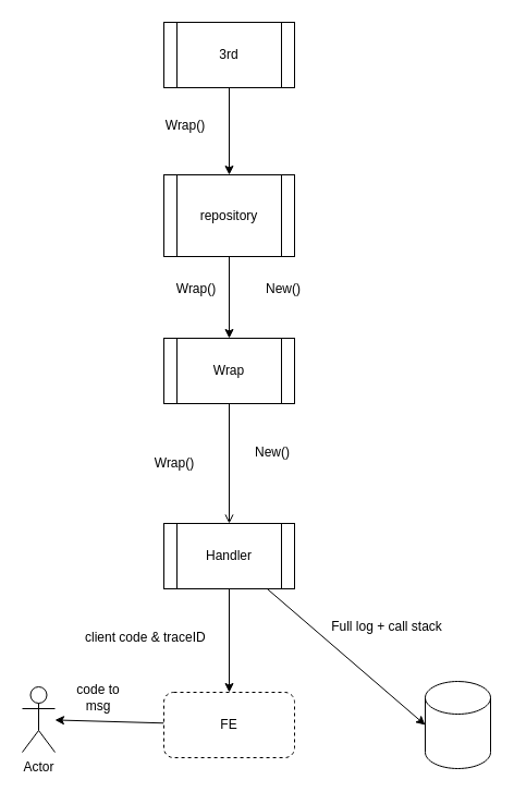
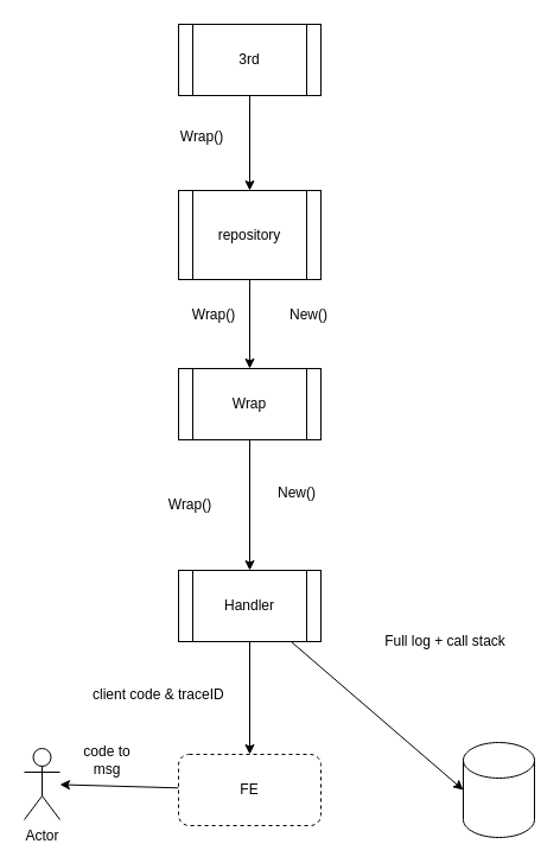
  <mxCell id="0" />
  <mxCell id="1" parent="0" />
  <mxCell id="2" style="edgeStyle=none;html=1;" edge="1" parent="1" source="3" target="11"><mxGeometry relative="1" as="geometry" /></mxCell>
  <mxCell id="3" value="Handler" style="shape=process;whiteSpace=wrap;html=1;backgroundOutline=1;" vertex="1" parent="1"><mxGeometry x="150" y="480" width="120" height="60" as="geometry" /></mxCell>
- <mxCell id="4" style="edgeStyle=none;html=1;endArrow=open;" edge="1" parent="1" source="5" target="3"><mxGeometry relative="1" as="geometry" /></mxCell>
+ <mxCell id="4" style="edgeStyle=none;html=1;" edge="1" parent="1" source="5" target="3"><mxGeometry relative="1" as="geometry" /></mxCell>
  <mxCell id="5" value="Wrap" style="shape=process;whiteSpace=wrap;html=1;backgroundOutline=1;" vertex="1" parent="1"><mxGeometry x="150" y="310" width="120" height="60" as="geometry" /></mxCell>
  <mxCell id="6" style="edgeStyle=none;html=1;entryX=0.5;entryY=0;entryDx=0;entryDy=0;" edge="1" parent="1" source="7" target="14"><mxGeometry relative="1" as="geometry" /></mxCell>
  <mxCell id="7" value="3rd" style="shape=process;whiteSpace=wrap;html=1;backgroundOutline=1;" vertex="1" parent="1"><mxGeometry x="150" y="20" width="120" height="60" as="geometry" /></mxCell>
  <mxCell id="8" value="" style="shape=cylinder3;whiteSpace=wrap;html=1;boundedLbl=1;backgroundOutline=1;size=15;" vertex="1" parent="1"><mxGeometry x="390" y="625" width="60" height="80" as="geometry" /></mxCell>
  <mxCell id="9" value="Actor" style="shape=umlActor;verticalLabelPosition=bottom;verticalAlign=top;html=1;outlineConnect=0;" vertex="1" parent="1"><mxGeometry x="20" y="630" width="30" height="60" as="geometry" /></mxCell>
  <mxCell id="10" style="edgeStyle=none;html=1;" edge="1" parent="1" source="11" target="9"><mxGeometry relative="1" as="geometry" /></mxCell>
  <mxCell id="11" value="FE" style="rounded=1;whiteSpace=wrap;html=1;dashed=1;" vertex="1" parent="1"><mxGeometry x="150" y="635" width="120" height="60" as="geometry" /></mxCell>
  <mxCell id="12" value="Wrap()" style="text;html=1;align=center;verticalAlign=middle;whiteSpace=wrap;rounded=0;" vertex="1" parent="1"><mxGeometry x="150" y="250" width="60" height="30" as="geometry" /></mxCell>
  <mxCell id="13" style="edgeStyle=none;html=1;" edge="1" parent="1" source="14" target="5"><mxGeometry relative="1" as="geometry" /></mxCell>
  <mxCell id="14" value="repository" style="shape=process;whiteSpace=wrap;html=1;backgroundOutline=1;" vertex="1" parent="1"><mxGeometry x="150" y="160" width="120" height="75" as="geometry" /></mxCell>
  <mxCell id="15" value="Wrap()" style="text;html=1;align=center;verticalAlign=middle;whiteSpace=wrap;rounded=0;" vertex="1" parent="1"><mxGeometry x="140" y="100" width="60" height="30" as="geometry" /></mxCell>
  <mxCell id="16" value="New()" style="text;html=1;align=center;verticalAlign=middle;whiteSpace=wrap;rounded=0;" vertex="1" parent="1"><mxGeometry x="230" y="250" width="60" height="30" as="geometry" /></mxCell>
  <mxCell id="17" value="Wrap()" style="text;html=1;align=center;verticalAlign=middle;whiteSpace=wrap;rounded=0;" vertex="1" parent="1"><mxGeometry x="130" y="410" width="60" height="30" as="geometry" /></mxCell>
  <mxCell id="18" value="New()" style="text;html=1;align=center;verticalAlign=middle;whiteSpace=wrap;rounded=0;" vertex="1" parent="1"><mxGeometry x="220" y="400" width="60" height="30" as="geometry" /></mxCell>
  <mxCell id="19" style="edgeStyle=none;html=1;entryX=0;entryY=0.5;entryDx=0;entryDy=0;entryPerimeter=0;" edge="1" parent="1" source="3" target="8"><mxGeometry relative="1" as="geometry" /></mxCell>
- <mxCell id="20" value="Full log + call stack" style="text;html=1;align=center;verticalAlign=middle;whiteSpace=wrap;rounded=0;" vertex="1" parent="1"><mxGeometry x="270" y="560" width="170" height="30" as="geometry" /></mxCell>
+ <mxCell id="20" value="Full log + call stack" style="text;html=1;align=center;verticalAlign=middle;whiteSpace=wrap;rounded=0;" vertex="1" parent="1"><mxGeometry x="290" y="525" width="170" height="30" as="geometry" /></mxCell>
  <mxCell id="21" value="client code &amp;amp; traceID&amp;nbsp;" style="text;html=1;align=center;verticalAlign=middle;whiteSpace=wrap;rounded=0;" vertex="1" parent="1"><mxGeometry x="50" y="570" width="170" height="30" as="geometry" /></mxCell>
  <mxCell id="22" value="code to msg" style="text;html=1;align=center;verticalAlign=middle;whiteSpace=wrap;rounded=0;" vertex="1" parent="1"><mxGeometry x="60" y="625" width="60" height="30" as="geometry" /></mxCell>
